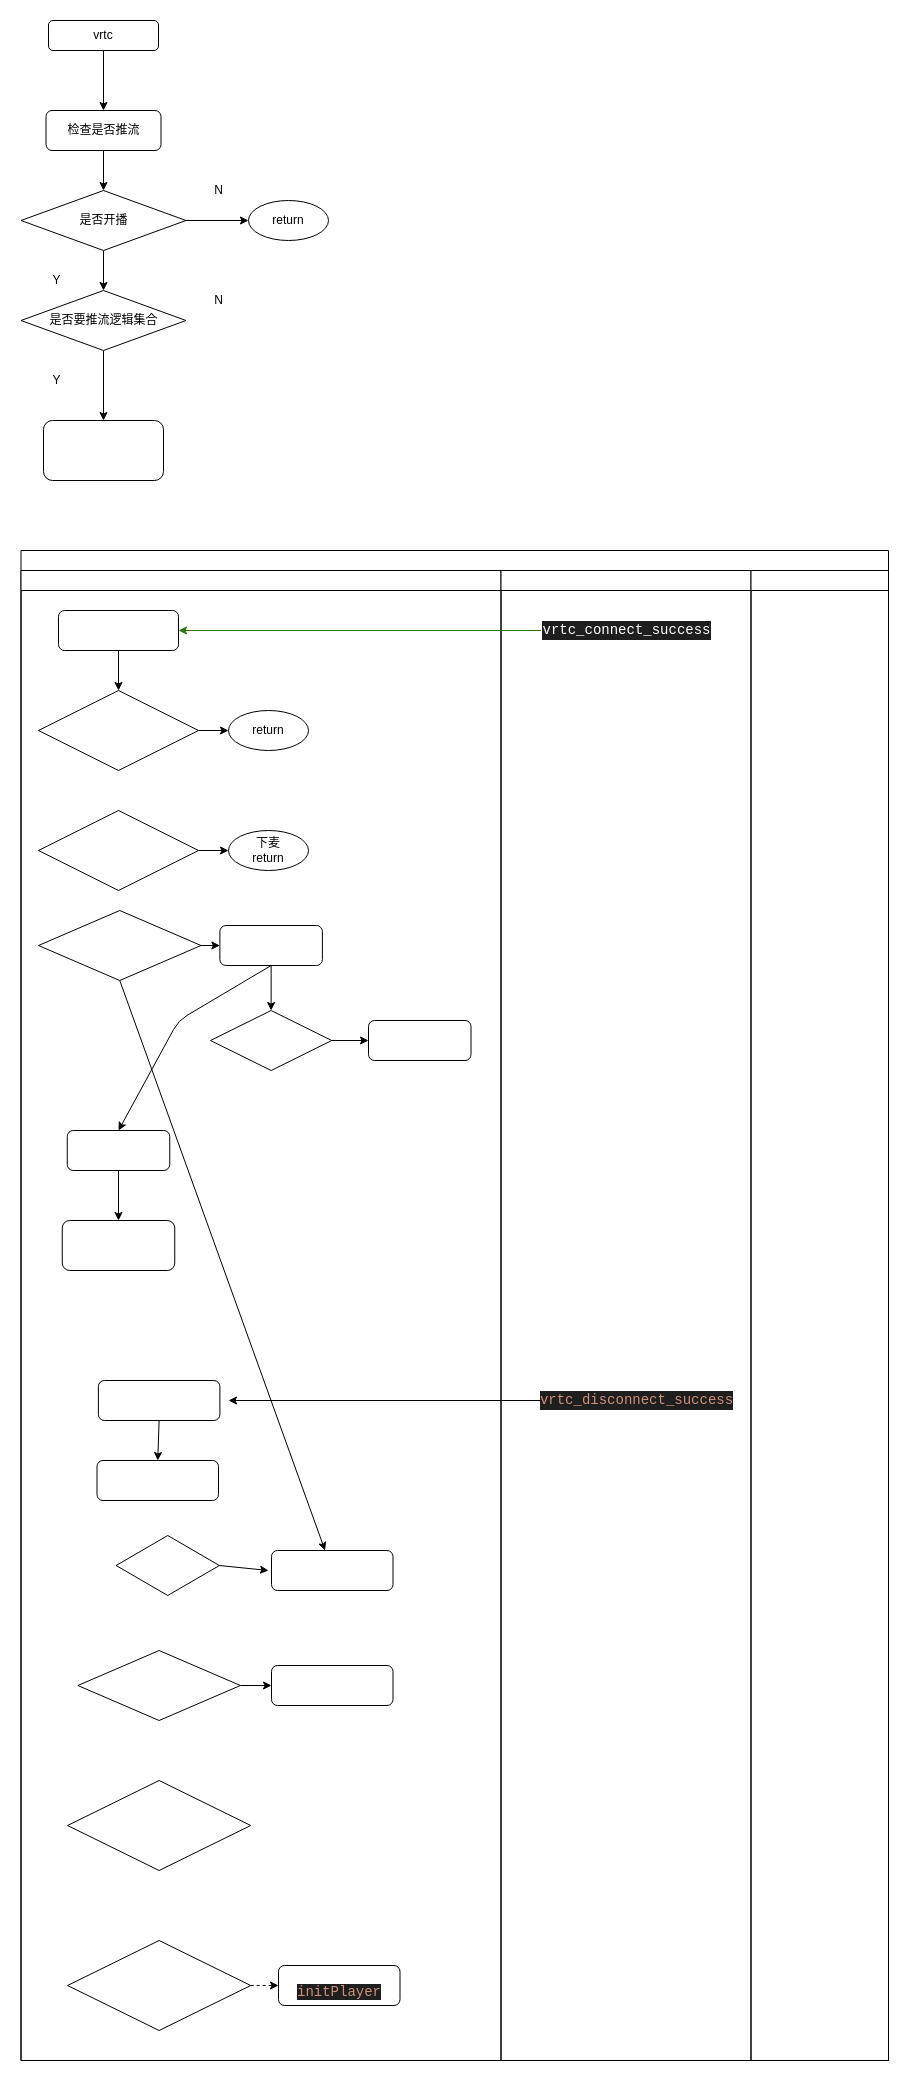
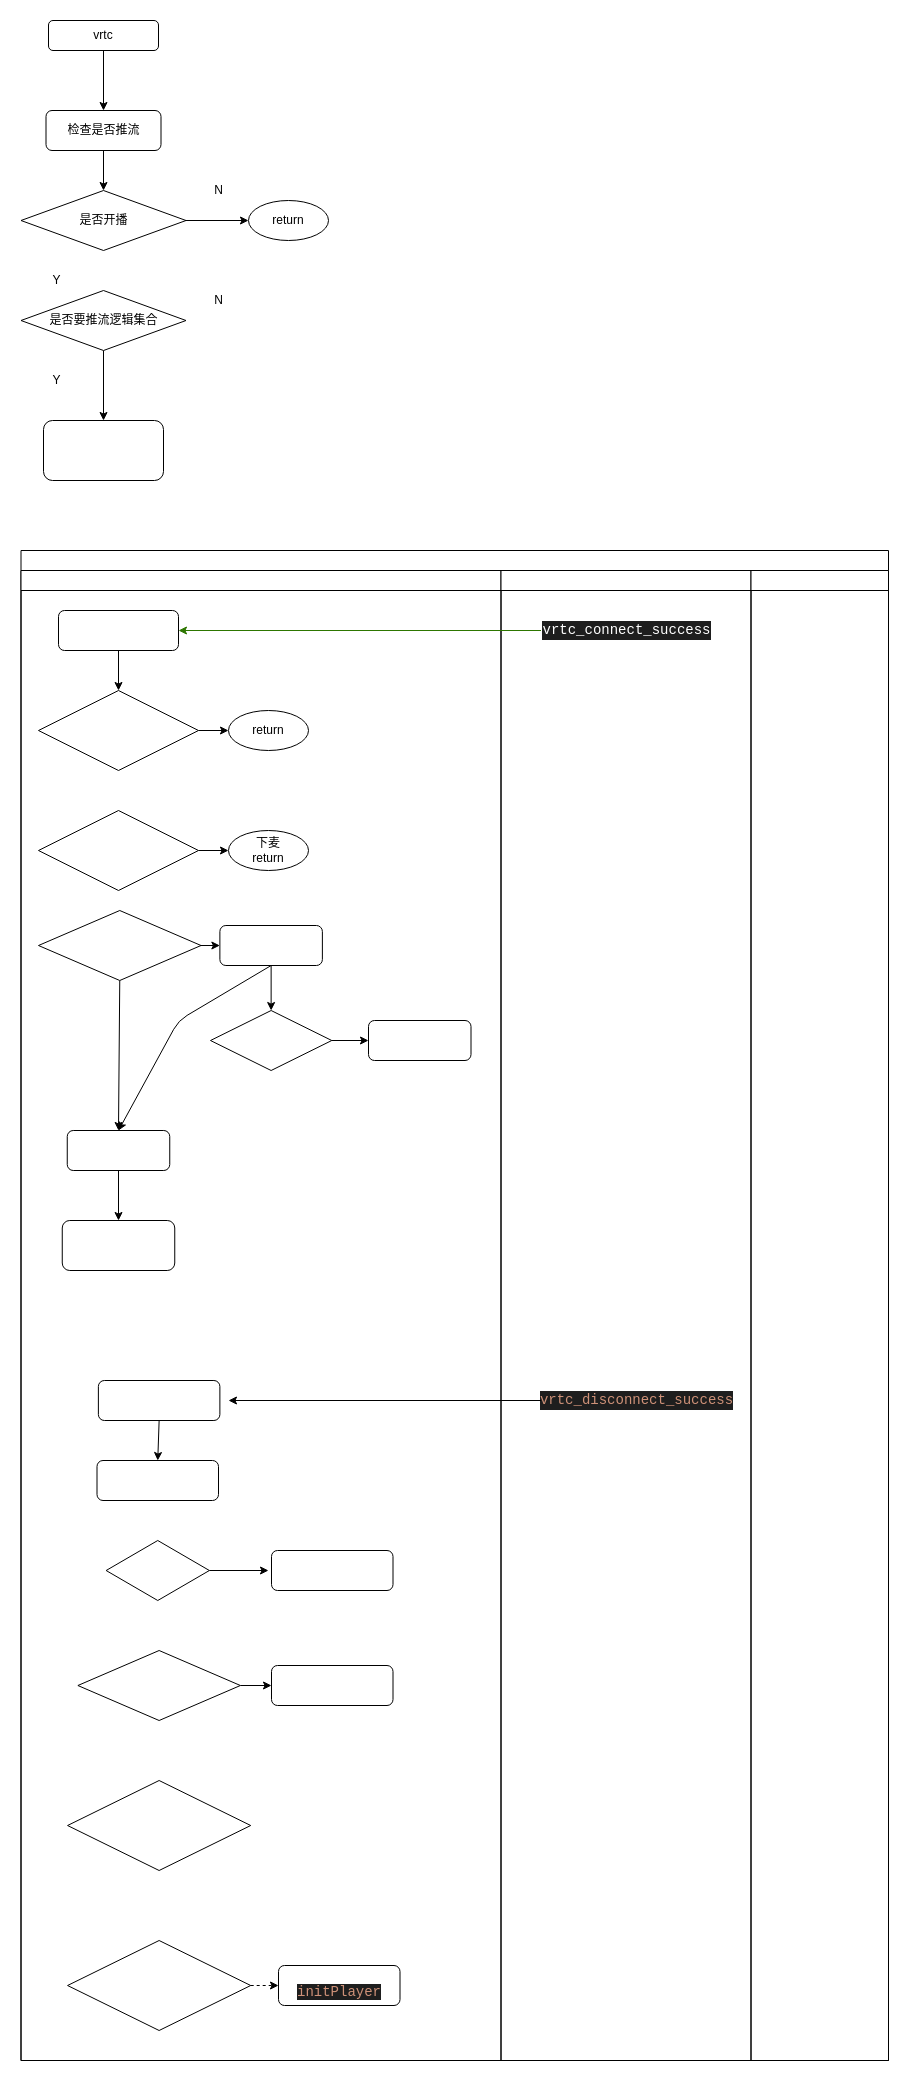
  <mxCell id="0" />
  <mxCell id="1" parent="0" />
  <mxCell id="2" style="edgeStyle=none;html=1;exitX=0.5;exitY=1;exitDx=0;exitDy=0;entryX=0.5;entryY=0;entryDx=0;entryDy=0;" edge="1" parent="1" source="3" target="5"><mxGeometry relative="1" as="geometry" /></mxCell>
  <mxCell id="3" value="vrtc" style="rounded=1;whiteSpace=wrap;html=1;" vertex="1" parent="1"><mxGeometry x="48" y="20" width="110" height="30" as="geometry" /></mxCell>
  <mxCell id="4" style="edgeStyle=none;html=1;exitX=0.5;exitY=1;exitDx=0;exitDy=0;entryX=0.5;entryY=0;entryDx=0;entryDy=0;" edge="1" parent="1" source="5" target="8"><mxGeometry relative="1" as="geometry" /></mxCell>
  <mxCell id="5" value="检查是否推流" style="rounded=1;whiteSpace=wrap;html=1;" vertex="1" parent="1"><mxGeometry x="45.5" y="110" width="115" height="40" as="geometry" /></mxCell>
- <mxCell id="6" style="edgeStyle=none;html=1;exitX=0.5;exitY=1;exitDx=0;exitDy=0;entryX=0.5;entryY=0;entryDx=0;entryDy=0;" edge="1" parent="1" source="8" target="12"><mxGeometry relative="1" as="geometry" /></mxCell>
  <mxCell id="7" style="edgeStyle=none;html=1;exitX=1;exitY=0.5;exitDx=0;exitDy=0;entryX=0;entryY=0.5;entryDx=0;entryDy=0;" edge="1" parent="1" source="8" target="9"><mxGeometry relative="1" as="geometry" /></mxCell>
  <mxCell id="8" value="是否开播" style="rhombus;whiteSpace=wrap;html=1;" vertex="1" parent="1"><mxGeometry x="20.5" y="190" width="165" height="60" as="geometry" /></mxCell>
  <mxCell id="9" value="return" style="ellipse;whiteSpace=wrap;html=1;" vertex="1" parent="1"><mxGeometry x="248" y="200" width="80" height="40" as="geometry" /></mxCell>
  <mxCell id="10" value="N" style="text;html=1;align=center;verticalAlign=middle;resizable=0;points=[];autosize=1;strokeColor=none;fillColor=none;" vertex="1" parent="1"><mxGeometry x="208" y="180" width="20" height="20" as="geometry" /></mxCell>
  <mxCell id="11" style="edgeStyle=none;html=1;exitX=0.5;exitY=1;exitDx=0;exitDy=0;fontColor=#FFFFFF;" edge="1" parent="1" source="12" target="16"><mxGeometry relative="1" as="geometry" /></mxCell>
  <mxCell id="12" value="是否要推流逻辑集合" style="rhombus;whiteSpace=wrap;html=1;" vertex="1" parent="1"><mxGeometry x="20.5" y="290" width="165" height="60" as="geometry" /></mxCell>
  <mxCell id="13" value="N" style="text;html=1;align=center;verticalAlign=middle;resizable=0;points=[];autosize=1;strokeColor=none;fillColor=none;" vertex="1" parent="1"><mxGeometry x="208" y="290" width="20" height="20" as="geometry" /></mxCell>
  <mxCell id="14" value="Y" style="text;html=1;align=center;verticalAlign=middle;resizable=0;points=[];autosize=1;strokeColor=none;fillColor=none;" vertex="1" parent="1"><mxGeometry x="45.5" y="270" width="20" height="20" as="geometry" /></mxCell>
  <mxCell id="15" value="Y" style="text;html=1;align=center;verticalAlign=middle;resizable=0;points=[];autosize=1;strokeColor=none;fillColor=none;" vertex="1" parent="1"><mxGeometry x="45.5" y="370" width="20" height="20" as="geometry" /></mxCell>
  <mxCell id="16" value="&lt;div style=&quot;font-family: &amp;#34;consolas&amp;#34; , &amp;#34;courier new&amp;#34; , monospace ; font-size: 14px ; line-height: 19px&quot;&gt;&lt;font color=&quot;#ffffff&quot;&gt;推流集合&lt;br&gt;Fun：startPush&lt;/font&gt;&lt;/div&gt;" style="rounded=1;whiteSpace=wrap;html=1;" vertex="1" parent="1"><mxGeometry x="43" y="420" width="120" height="60" as="geometry" /></mxCell>
  <mxCell id="17" value="Pool" style="swimlane;childLayout=stackLayout;resizeParent=1;resizeParentMax=0;startSize=20;labelBackgroundColor=none;fontColor=#FFFFFF;" vertex="1" parent="1"><mxGeometry x="20.5" y="550" width="867.5" height="1510" as="geometry" /></mxCell>
  <mxCell id="18" value="paltform" style="swimlane;startSize=20;labelBackgroundColor=none;fontColor=#FFFFFF;" vertex="1" parent="17"><mxGeometry y="20" width="480" height="1490" as="geometry" /></mxCell>
  <mxCell id="19" style="edgeStyle=none;html=1;exitX=0.5;exitY=1;exitDx=0;exitDy=0;fontColor=#FFFFFF;" edge="1" parent="18" source="20" target="22"><mxGeometry relative="1" as="geometry" /></mxCell>
  <mxCell id="20" value="上麦成功消息监听" style="rounded=1;whiteSpace=wrap;html=1;labelBackgroundColor=none;fontColor=#FFFFFF;" vertex="1" parent="18"><mxGeometry x="37.5" y="40" width="120" height="40" as="geometry" /></mxCell>
  <mxCell id="21" style="edgeStyle=none;html=1;exitX=1;exitY=0.5;exitDx=0;exitDy=0;entryX=0;entryY=0.5;entryDx=0;entryDy=0;fontColor=#FFFFFF;" edge="1" parent="18" source="22" target="23"><mxGeometry relative="1" as="geometry" /></mxCell>
  <mxCell id="22" value="是否开始直播&lt;br&gt;上麦消息" style="rhombus;whiteSpace=wrap;html=1;labelBackgroundColor=none;fontColor=#FFFFFF;" vertex="1" parent="18"><mxGeometry x="17.5" y="120" width="160" height="80" as="geometry" /></mxCell>
  <mxCell id="23" value="return" style="ellipse;whiteSpace=wrap;html=1;" vertex="1" parent="18"><mxGeometry x="207.5" y="140" width="80" height="40" as="geometry" /></mxCell>
  <mxCell id="24" value="" style="edgeStyle=none;html=1;fontColor=#FFFFFF;" edge="1" parent="18" source="25" target="26"><mxGeometry relative="1" as="geometry" /></mxCell>
  <mxCell id="25" value="在麦上？设备不支持？" style="rhombus;whiteSpace=wrap;html=1;labelBackgroundColor=none;fontColor=#FFFFFF;" vertex="1" parent="18"><mxGeometry x="17.5" y="240" width="160" height="80" as="geometry" /></mxCell>
  <mxCell id="26" value="下麦&lt;br&gt;return" style="ellipse;whiteSpace=wrap;html=1;" vertex="1" parent="18"><mxGeometry x="207.5" y="260" width="80" height="40" as="geometry" /></mxCell>
  <mxCell id="27" value="Y" style="text;html=1;align=center;verticalAlign=middle;resizable=0;points=[];autosize=1;strokeColor=none;fillColor=none;fontColor=#FFFFFF;" vertex="1" parent="18"><mxGeometry x="177.5" y="250" width="20" height="20" as="geometry" /></mxCell>
- <mxCell id="28" style="edgeStyle=none;html=1;exitX=0.5;exitY=1;exitDx=0;exitDy=0;fontColor=#FFFFFF;" edge="1" parent="18" source="30" target="46"><mxGeometry relative="1" as="geometry" /></mxCell>
+ <mxCell id="28" style="edgeStyle=none;html=1;exitX=0.5;exitY=1;exitDx=0;exitDy=0;entryX=0.5;entryY=0;entryDx=0;entryDy=0;fontColor=#FFFFFF;" edge="1" parent="18" source="30" target="32"><mxGeometry relative="1" as="geometry" /></mxCell>
  <mxCell id="29" style="edgeStyle=none;html=1;exitX=1;exitY=0.5;exitDx=0;exitDy=0;entryX=0;entryY=0.5;entryDx=0;entryDy=0;fontColor=#FFFFFF;" edge="1" parent="18" source="30" target="37"><mxGeometry relative="1" as="geometry" /></mxCell>
  <mxCell id="30" value="主持人? 嘉宾？" style="rhombus;whiteSpace=wrap;html=1;labelBackgroundColor=none;fontColor=#FFFFFF;" vertex="1" parent="18"><mxGeometry x="17.5" y="340" width="162.5" height="70" as="geometry" /></mxCell>
  <mxCell id="31" style="edgeStyle=none;html=1;exitX=0.5;exitY=1;exitDx=0;exitDy=0;fontColor=#FFFFFF;" edge="1" parent="18" source="32" target="33"><mxGeometry relative="1" as="geometry" /></mxCell>
  <mxCell id="32" value="检测互动实例" style="rounded=1;whiteSpace=wrap;html=1;labelBackgroundColor=none;fontColor=#FFFFFF;" vertex="1" parent="18"><mxGeometry x="46.25" y="560" width="102.5" height="40" as="geometry" /></mxCell>
  <mxCell id="33" value="推流集合&lt;br&gt;Fun：startPush" style="rounded=1;whiteSpace=wrap;html=1;labelBackgroundColor=none;fontColor=#FFFFFF;" vertex="1" parent="18"><mxGeometry x="41.25" y="650" width="112.5" height="50" as="geometry" /></mxCell>
  <mxCell id="34" value="Y" style="text;html=1;align=center;verticalAlign=middle;resizable=0;points=[];autosize=1;strokeColor=none;fillColor=none;fontColor=#FFFFFF;" vertex="1" parent="18"><mxGeometry x="67.5" y="420" width="20" height="20" as="geometry" /></mxCell>
  <mxCell id="35" style="edgeStyle=none;html=1;exitX=0.5;exitY=1;exitDx=0;exitDy=0;fontColor=#FFFFFF;" edge="1" parent="18" source="37" target="40"><mxGeometry relative="1" as="geometry" /></mxCell>
  <mxCell id="36" style="edgeStyle=none;html=1;exitX=0.5;exitY=1;exitDx=0;exitDy=0;entryX=0.5;entryY=0;entryDx=0;entryDy=0;fontColor=#FFFFFF;" edge="1" parent="18" source="37" target="32"><mxGeometry relative="1" as="geometry"><Array as="points"><mxPoint x="157.5" y="450" /></Array></mxGeometry></mxCell>
  <mxCell id="37" value="销毁播放器" style="rounded=1;whiteSpace=wrap;html=1;labelBackgroundColor=none;fontColor=#FFFFFF;" vertex="1" parent="18"><mxGeometry x="198.88" y="355" width="102.5" height="40" as="geometry" /></mxCell>
  <mxCell id="38" value="初始化互动实例" style="rounded=1;whiteSpace=wrap;html=1;labelBackgroundColor=none;fontColor=#FFFFFF;" vertex="1" parent="18"><mxGeometry x="347.5" y="450" width="102.5" height="40" as="geometry" /></mxCell>
  <mxCell id="39" style="edgeStyle=none;html=1;exitX=1;exitY=0.5;exitDx=0;exitDy=0;fontColor=#FFFFFF;" edge="1" parent="18" source="40" target="38"><mxGeometry relative="1" as="geometry" /></mxCell>
  <mxCell id="40" value="自动上麦" style="rhombus;whiteSpace=wrap;html=1;labelBackgroundColor=none;fontColor=#FFFFFF;" vertex="1" parent="18"><mxGeometry x="189.5" y="440" width="121.25" height="60" as="geometry" /></mxCell>
  <mxCell id="41" value="N" style="text;html=1;align=center;verticalAlign=middle;resizable=0;points=[];autosize=1;strokeColor=none;fillColor=none;fontColor=#FFFFFF;" vertex="1" parent="18"><mxGeometry x="169.5" y="350" width="20" height="20" as="geometry" /></mxCell>
  <mxCell id="42" style="edgeStyle=none;html=1;exitX=0.5;exitY=1;exitDx=0;exitDy=0;entryX=0.5;entryY=0;entryDx=0;entryDy=0;fontColor=#FFFFFF;" edge="1" parent="18" source="43" target="44"><mxGeometry relative="1" as="geometry" /></mxCell>
  <mxCell id="43" value="下麦成功消息监听" style="rounded=1;whiteSpace=wrap;html=1;labelBackgroundColor=none;fontColor=#FFFFFF;" vertex="1" parent="18"><mxGeometry x="77.38" y="810" width="121.5" height="40" as="geometry" /></mxCell>
  <mxCell id="44" value="停止推流" style="rounded=1;whiteSpace=wrap;html=1;labelBackgroundColor=none;fontColor=#FFFFFF;" vertex="1" parent="18"><mxGeometry x="76" y="890" width="121.5" height="40" as="geometry" /></mxCell>
- <mxCell id="45" value="观众？" style="rhombus;whiteSpace=wrap;html=1;labelBackgroundColor=none;fontColor=#FFFFFF;" vertex="1" parent="18"><mxGeometry x="95.13" y="965" width="103.25" height="60" as="geometry" /></mxCell>
+ <mxCell id="45" value="观众？" style="rhombus;whiteSpace=wrap;html=1;labelBackgroundColor=none;fontColor=#FFFFFF;" vertex="1" parent="18"><mxGeometry x="85.13" y="970" width="103.25" height="60" as="geometry" /></mxCell>
  <mxCell id="46" value="销毁互动实例" style="rounded=1;whiteSpace=wrap;html=1;labelBackgroundColor=none;fontColor=#FFFFFF;" vertex="1" parent="18"><mxGeometry x="250.5" y="980" width="121.5" height="40" as="geometry" /></mxCell>
  <mxCell id="47" style="edgeStyle=none;html=1;exitX=1;exitY=0.5;exitDx=0;exitDy=0;entryX=0;entryY=0.5;entryDx=0;entryDy=0;fontColor=#FFFFFF;" edge="1" parent="18" source="48" target="49"><mxGeometry relative="1" as="geometry" /></mxCell>
  <mxCell id="48" value="播放器与文档的处理" style="rhombus;whiteSpace=wrap;html=1;labelBackgroundColor=none;fontColor=#FFFFFF;" vertex="1" parent="18"><mxGeometry x="56.88" y="1080" width="162.5" height="70" as="geometry" /></mxCell>
  <mxCell id="49" value="设置相关属性" style="rounded=1;whiteSpace=wrap;html=1;labelBackgroundColor=none;fontColor=#FFFFFF;" vertex="1" parent="18"><mxGeometry x="250.5" y="1095" width="121.5" height="40" as="geometry" /></mxCell>
  <mxCell id="50" value="是否更新小组数据？&lt;br&gt;初始化？" style="rhombus;whiteSpace=wrap;html=1;labelBackgroundColor=none;fontColor=#FFFFFF;" vertex="1" parent="18"><mxGeometry x="46.57" y="1210" width="183.12" height="90" as="geometry" /></mxCell>
  <mxCell id="51" style="edgeStyle=none;html=1;exitX=1;exitY=0.5;exitDx=0;exitDy=0;entryX=0;entryY=0.5;entryDx=0;entryDy=0;fontColor=#FFFFFF;dashed=1;" edge="1" parent="18" source="52" target="53"><mxGeometry relative="1" as="geometry" /></mxCell>
  <mxCell id="52" value="初始化播放器？" style="rhombus;whiteSpace=wrap;html=1;labelBackgroundColor=none;fontColor=#FFFFFF;" vertex="1" parent="18"><mxGeometry x="46.57" y="1370" width="183.12" height="90" as="geometry" /></mxCell>
  <mxCell id="53" value="派发事件&lt;span style=&quot;color: rgb(206 , 145 , 120) ; background-color: rgb(30 , 30 , 30) ; font-family: &amp;#34;consolas&amp;#34; , &amp;#34;courier new&amp;#34; , monospace ; font-size: 14px&quot;&gt;initPlayer&lt;/span&gt;" style="rounded=1;whiteSpace=wrap;html=1;labelBackgroundColor=none;fontColor=#FFFFFF;" vertex="1" parent="18"><mxGeometry x="257.5" y="1395" width="121.5" height="40" as="geometry" /></mxCell>
  <mxCell id="54" value="Y" style="text;html=1;align=center;verticalAlign=middle;resizable=0;points=[];autosize=1;strokeColor=none;fillColor=none;fontColor=#FFFFFF;" vertex="1" parent="18"><mxGeometry x="209.69" y="970" width="20" height="20" as="geometry" /></mxCell>
  <mxCell id="55" value="Y" style="text;html=1;align=center;verticalAlign=middle;resizable=0;points=[];autosize=1;strokeColor=none;fillColor=none;fontColor=#FFFFFF;" vertex="1" parent="18"><mxGeometry x="229.69" y="1390" width="20" height="20" as="geometry" /></mxCell>
  <mxCell id="56" value="Y" style="text;html=1;align=center;verticalAlign=middle;resizable=0;points=[];autosize=1;strokeColor=none;fillColor=none;fontColor=#FFFFFF;" vertex="1" parent="18"><mxGeometry x="229.69" y="1230" width="20" height="20" as="geometry" /></mxCell>
  <mxCell id="57" value="Y" style="text;html=1;align=center;verticalAlign=middle;resizable=0;points=[];autosize=1;strokeColor=none;fillColor=none;fontColor=#FFFFFF;" vertex="1" parent="18"><mxGeometry x="219.38" y="1090" width="20" height="20" as="geometry" /></mxCell>
  <mxCell id="58" value="micServer" style="swimlane;startSize=20;labelBackgroundColor=none;fontColor=#FFFFFF;" vertex="1" parent="17"><mxGeometry x="480" y="20" width="250" height="1490" as="geometry" /></mxCell>
  <mxCell id="59" value="&lt;div style=&quot;background-color: rgb(30 , 30 , 30) ; font-family: &amp;#34;consolas&amp;#34; , &amp;#34;courier new&amp;#34; , monospace ; font-size: 14px ; line-height: 19px&quot;&gt;vrtc_connect_success&lt;/div&gt;" style="text;html=1;align=center;verticalAlign=middle;resizable=0;points=[];autosize=1;strokeColor=none;fillColor=none;fontColor=#FFFFFF;" vertex="1" parent="58"><mxGeometry x="40" y="50" width="170" height="20" as="geometry" /></mxCell>
  <mxCell id="60" value="&lt;div style=&quot;color: rgb(212 , 212 , 212) ; background-color: rgb(30 , 30 , 30) ; font-family: &amp;#34;consolas&amp;#34; , &amp;#34;courier new&amp;#34; , monospace ; font-size: 14px ; line-height: 19px&quot;&gt;&lt;span style=&quot;color: #ce9178&quot;&gt;vrtc_disconnect_success&lt;/span&gt;&lt;/div&gt;" style="text;html=1;align=center;verticalAlign=middle;resizable=0;points=[];autosize=1;strokeColor=none;fillColor=none;fontColor=#FFFFFF;" vertex="1" parent="58"><mxGeometry x="40" y="820" width="190" height="20" as="geometry" /></mxCell>
  <mxCell id="61" value="SDK" style="swimlane;startSize=20;labelBackgroundColor=none;fontColor=#FFFFFF;" vertex="1" parent="17"><mxGeometry x="730" y="20" width="137.5" height="1490" as="geometry" /></mxCell>
  <mxCell id="62" value="" style="edgeStyle=none;html=1;fontColor=#FFFFFF;entryX=1;entryY=0.5;entryDx=0;entryDy=0;fillColor=#60a917;strokeColor=#2D7600;" edge="1" parent="17" source="59" target="20"><mxGeometry relative="1" as="geometry"><mxPoint x="368.88" y="70" as="targetPoint" /></mxGeometry></mxCell>
  <mxCell id="63" value="Y" style="text;html=1;align=center;verticalAlign=middle;resizable=0;points=[];autosize=1;strokeColor=none;fillColor=none;fontColor=#FFFFFF;" vertex="1" parent="1"><mxGeometry x="198" y="690" width="20" height="20" as="geometry" /></mxCell>
  <mxCell id="64" value="N" style="text;html=1;align=center;verticalAlign=middle;resizable=0;points=[];autosize=1;strokeColor=none;fillColor=none;fontColor=#FFFFFF;" vertex="1" parent="1"><mxGeometry x="338" y="1010" width="20" height="20" as="geometry" /></mxCell>
  <mxCell id="65" style="edgeStyle=none;html=1;fontColor=#FFFFFF;" edge="1" parent="1" source="60"><mxGeometry relative="1" as="geometry"><mxPoint x="228" y="1400" as="targetPoint" /></mxGeometry></mxCell>
  <mxCell id="66" style="edgeStyle=none;html=1;exitX=1;exitY=0.5;exitDx=0;exitDy=0;fontColor=#FFFFFF;" edge="1" parent="1" source="45"><mxGeometry relative="1" as="geometry"><mxPoint x="268" y="1570" as="targetPoint" /></mxGeometry></mxCell>
